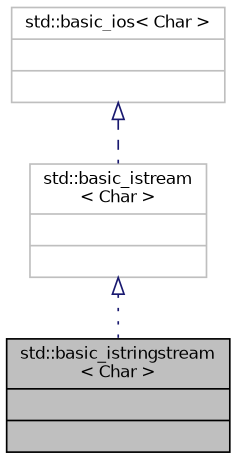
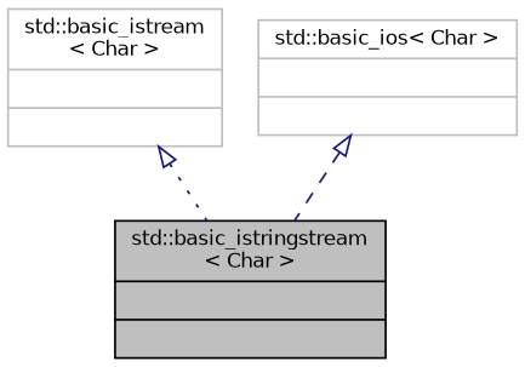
  digraph {
    node [color=grey75 fillcolor=white fontname=Helvetica fontsize=10 shape=record style=filled]
    edge [arrowtail=onormal color=midnightblue dir=back fontname=Helvetica fontsize=10 labelfontname=Helvetica labelfontsize=10]
    n1 [color=black fillcolor=grey75 fontcolor=black height=0.2 label="{std::basic_istringstream\l\< Char \>\n||}" width=0.4]
    n2 [height=0.2 label="{std::basic_istream\l\< Char \>\n||}" width=0.4]
    n3 [height=0.2 label="{std::basic_ios\< Char \>\n||}" width=0.4]
    n2 -> n1 [style=dotted]
-   n3 -> n2 [style=dashed]
+   n3 -> n1 [style=dashed]
  }
